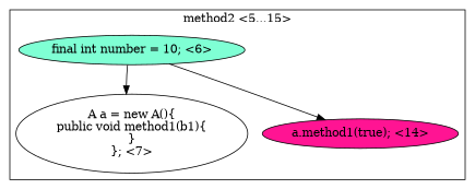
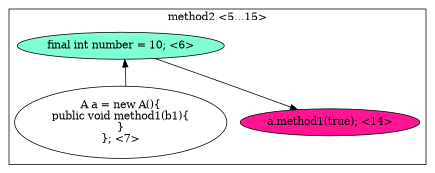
  digraph {
    node [shape=ellipse style=filled]
    edge [style=solid]
    n1 [fillcolor=aquamarine label="final int number = 10; <6>"]
    n2 [fillcolor=white label="A a = new A(){\npublic void method1(b1){\n}\n}; <7>"]
    n3 [fillcolor=deeppink label="a.method1(true); <14>"]
    subgraph cluster_1 {
      label="method2 <5...15>"
      n1
      n2
      n3
    }
    subgraph cluster_2 {
      label="method1 <19...19>"
    }
-   n1 -> n2
+   n2 -> n1
    n1 -> n3
  }
